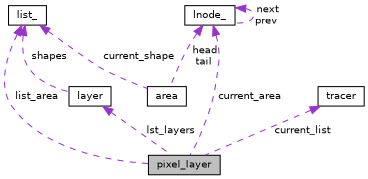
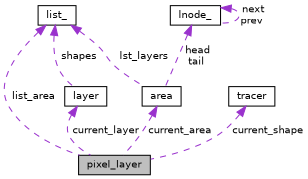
  digraph {
    node [color=black fillcolor=white fontname=Helvetica fontsize=10 shape=record style=filled]
    edge [color=darkorchid3 dir=back fontname=Helvetica fontsize=10 labelfontname=Helvetica labelfontsize=10 style=dashed]
    n1 [fillcolor=grey75 fontcolor=black height=0.2 label=pixel_layer width=0.4]
    n2 [height=0.2 label=layer width=0.4]
    n3 [height=0.2 label=list_ width=0.4]
    n4 [height=0.2 label=area width=0.4]
    n5 [height=0.2 label=lnode_ width=0.4]
    n6 [height=0.2 label=tracer width=0.4]
-   n2 -> n1 [label=" lst_layers"]
+   n2 -> n1 [label=" current_layer"]
    n3 -> n1 [label=" list_area"]
    n3 -> n2 [label=" shapes"]
-   n3 -> n4 [label=" current_shape"]
-   n5 -> n1 [label=" current_area"]
+   n3 -> n4 [label=" lst_layers"]
+   n4 -> n1 [label=" current_area"]
    n5 -> n4 [label=" head\ntail"]
    n5 -> n5 [label=" next\nprev"]
-   n6 -> n1 [label=" current_list"]
+   n6 -> n1 [label=" current_shape"]
  }
